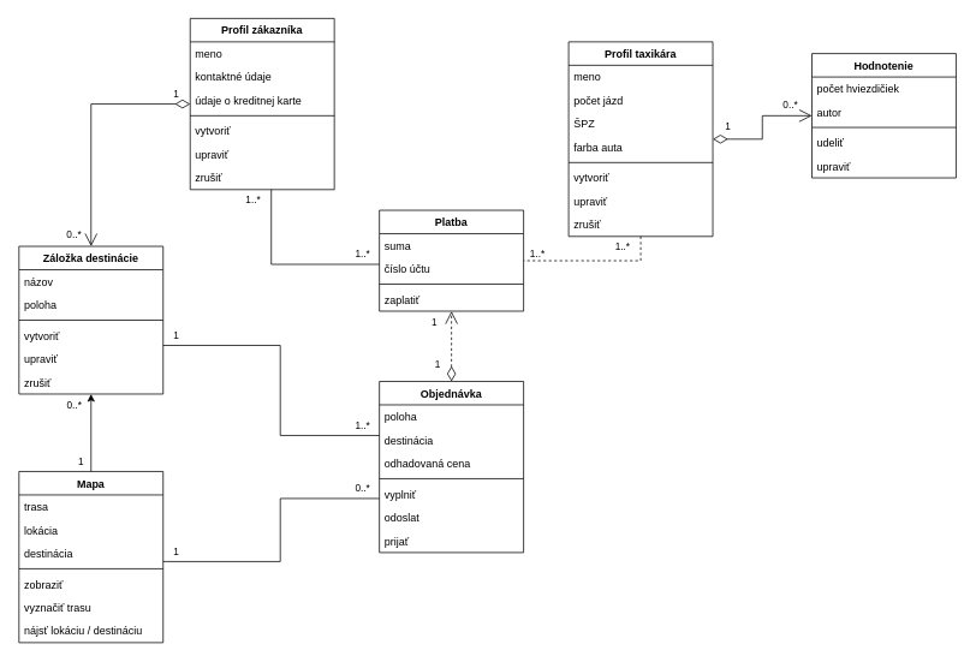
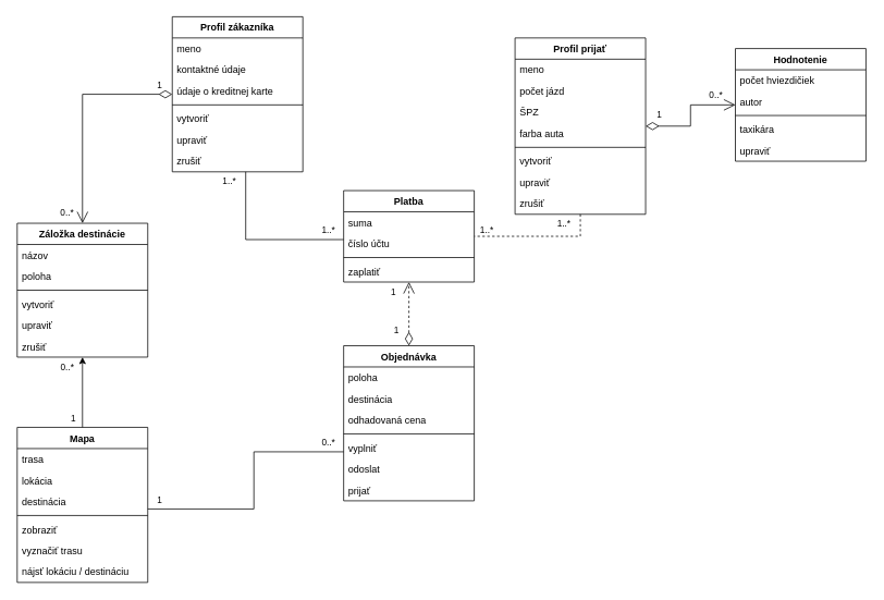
  <mxCell id="0" />
  <mxCell id="1" parent="0" />
  <mxCell id="2" value="Objednávka" style="swimlane;fontStyle=1;align=center;verticalAlign=top;childLayout=stackLayout;horizontal=1;startSize=26;horizontalStack=0;resizeParent=1;resizeParentMax=0;resizeLast=0;collapsible=1;marginBottom=0;" parent="1" vertex="1"><mxGeometry x="420" y="423" width="160" height="190" as="geometry" /></mxCell>
  <mxCell id="3" value="poloha" style="text;strokeColor=none;fillColor=none;align=left;verticalAlign=top;spacingLeft=4;spacingRight=4;overflow=hidden;rotatable=0;points=[[0,0.5],[1,0.5]];portConstraint=eastwest;" parent="2" vertex="1"><mxGeometry y="26" width="160" height="26" as="geometry" /></mxCell>
  <mxCell id="4" value="destinácia" style="text;strokeColor=none;fillColor=none;align=left;verticalAlign=top;spacingLeft=4;spacingRight=4;overflow=hidden;rotatable=0;points=[[0,0.5],[1,0.5]];portConstraint=eastwest;" parent="2" vertex="1"><mxGeometry y="52" width="160" height="26" as="geometry" /></mxCell>
  <mxCell id="5" value="odhadovaná cena" style="text;strokeColor=none;fillColor=none;align=left;verticalAlign=top;spacingLeft=4;spacingRight=4;overflow=hidden;rotatable=0;points=[[0,0.5],[1,0.5]];portConstraint=eastwest;" parent="2" vertex="1"><mxGeometry y="78" width="160" height="26" as="geometry" /></mxCell>
  <mxCell id="6" value="" style="line;strokeWidth=1;fillColor=none;align=left;verticalAlign=middle;spacingTop=-1;spacingLeft=3;spacingRight=3;rotatable=0;labelPosition=right;points=[];portConstraint=eastwest;" parent="2" vertex="1"><mxGeometry y="104" width="160" height="8" as="geometry" /></mxCell>
  <mxCell id="7" value="vyplniť" style="text;strokeColor=none;fillColor=none;align=left;verticalAlign=top;spacingLeft=4;spacingRight=4;overflow=hidden;rotatable=0;points=[[0,0.5],[1,0.5]];portConstraint=eastwest;" parent="2" vertex="1"><mxGeometry y="112" width="160" height="26" as="geometry" /></mxCell>
  <mxCell id="8" value="odoslat" style="text;strokeColor=none;fillColor=none;align=left;verticalAlign=top;spacingLeft=4;spacingRight=4;overflow=hidden;rotatable=0;points=[[0,0.5],[1,0.5]];portConstraint=eastwest;" parent="2" vertex="1"><mxGeometry y="138" width="160" height="26" as="geometry" /></mxCell>
  <mxCell id="9" value="prijať" style="text;strokeColor=none;fillColor=none;align=left;verticalAlign=top;spacingLeft=4;spacingRight=4;overflow=hidden;rotatable=0;points=[[0,0.5],[1,0.5]];portConstraint=eastwest;" parent="2" vertex="1"><mxGeometry y="164" width="160" height="26" as="geometry" /></mxCell>
  <mxCell id="10" value="Hodnotenie" style="swimlane;fontStyle=1;align=center;verticalAlign=top;childLayout=stackLayout;horizontal=1;startSize=26;horizontalStack=0;resizeParent=1;resizeParentMax=0;resizeLast=0;collapsible=1;marginBottom=0;" parent="1" vertex="1"><mxGeometry x="900" y="59" width="160" height="138" as="geometry" /></mxCell>
  <mxCell id="11" value="počet hviezdičiek" style="text;strokeColor=none;fillColor=none;align=left;verticalAlign=top;spacingLeft=4;spacingRight=4;overflow=hidden;rotatable=0;points=[[0,0.5],[1,0.5]];portConstraint=eastwest;" parent="10" vertex="1"><mxGeometry y="26" width="160" height="26" as="geometry" /></mxCell>
  <mxCell id="12" value="autor" style="text;strokeColor=none;fillColor=none;align=left;verticalAlign=top;spacingLeft=4;spacingRight=4;overflow=hidden;rotatable=0;points=[[0,0.5],[1,0.5]];portConstraint=eastwest;" parent="10" vertex="1"><mxGeometry y="52" width="160" height="26" as="geometry" /></mxCell>
  <mxCell id="13" value="" style="line;strokeWidth=1;fillColor=none;align=left;verticalAlign=middle;spacingTop=-1;spacingLeft=3;spacingRight=3;rotatable=0;labelPosition=right;points=[];portConstraint=eastwest;" parent="10" vertex="1"><mxGeometry y="78" width="160" height="8" as="geometry" /></mxCell>
- <mxCell id="14" value="udeliť" style="text;strokeColor=none;fillColor=none;align=left;verticalAlign=top;spacingLeft=4;spacingRight=4;overflow=hidden;rotatable=0;points=[[0,0.5],[1,0.5]];portConstraint=eastwest;" parent="10" vertex="1"><mxGeometry y="86" width="160" height="26" as="geometry" /></mxCell>
+ <mxCell id="14" value="taxikára" style="text;strokeColor=none;fillColor=none;align=left;verticalAlign=top;spacingLeft=4;spacingRight=4;overflow=hidden;rotatable=0;points=[[0,0.5],[1,0.5]];portConstraint=eastwest;" parent="10" vertex="1"><mxGeometry y="86" width="160" height="26" as="geometry" /></mxCell>
  <mxCell id="15" value="upraviť" style="text;strokeColor=none;fillColor=none;align=left;verticalAlign=top;spacingLeft=4;spacingRight=4;overflow=hidden;rotatable=0;points=[[0,0.5],[1,0.5]];portConstraint=eastwest;" parent="10" vertex="1"><mxGeometry y="112" width="160" height="26" as="geometry" /></mxCell>
- <mxCell id="16" value="Profil taxikára" style="swimlane;fontStyle=1;align=center;verticalAlign=top;childLayout=stackLayout;horizontal=1;startSize=26;horizontalStack=0;resizeParent=1;resizeParentMax=0;resizeLast=0;collapsible=1;marginBottom=0;" parent="1" vertex="1"><mxGeometry x="630" y="46" width="160" height="216" as="geometry" /></mxCell>
+ <mxCell id="16" value="Profil prijať" style="swimlane;fontStyle=1;align=center;verticalAlign=top;childLayout=stackLayout;horizontal=1;startSize=26;horizontalStack=0;resizeParent=1;resizeParentMax=0;resizeLast=0;collapsible=1;marginBottom=0;" parent="1" vertex="1"><mxGeometry x="630" y="46" width="160" height="216" as="geometry" /></mxCell>
  <mxCell id="17" value="meno" style="text;strokeColor=none;fillColor=none;align=left;verticalAlign=top;spacingLeft=4;spacingRight=4;overflow=hidden;rotatable=0;points=[[0,0.5],[1,0.5]];portConstraint=eastwest;" parent="16" vertex="1"><mxGeometry y="26" width="160" height="26" as="geometry" /></mxCell>
  <mxCell id="18" value="počet jázd" style="text;strokeColor=none;fillColor=none;align=left;verticalAlign=top;spacingLeft=4;spacingRight=4;overflow=hidden;rotatable=0;points=[[0,0.5],[1,0.5]];portConstraint=eastwest;" vertex="1" parent="16"><mxGeometry y="52" width="160" height="26" as="geometry" /></mxCell>
  <mxCell id="19" value="ŠPZ" style="text;strokeColor=none;fillColor=none;align=left;verticalAlign=top;spacingLeft=4;spacingRight=4;overflow=hidden;rotatable=0;points=[[0,0.5],[1,0.5]];portConstraint=eastwest;" parent="16" vertex="1"><mxGeometry y="78" width="160" height="26" as="geometry" /></mxCell>
  <mxCell id="20" value="farba auta" style="text;strokeColor=none;fillColor=none;align=left;verticalAlign=top;spacingLeft=4;spacingRight=4;overflow=hidden;rotatable=0;points=[[0,0.5],[1,0.5]];portConstraint=eastwest;" vertex="1" parent="16"><mxGeometry y="104" width="160" height="26" as="geometry" /></mxCell>
  <mxCell id="21" value="" style="line;strokeWidth=1;fillColor=none;align=left;verticalAlign=middle;spacingTop=-1;spacingLeft=3;spacingRight=3;rotatable=0;labelPosition=right;points=[];portConstraint=eastwest;" parent="16" vertex="1"><mxGeometry y="130" width="160" height="8" as="geometry" /></mxCell>
  <mxCell id="22" value="vytvoriť" style="text;strokeColor=none;fillColor=none;align=left;verticalAlign=top;spacingLeft=4;spacingRight=4;overflow=hidden;rotatable=0;points=[[0,0.5],[1,0.5]];portConstraint=eastwest;" parent="16" vertex="1"><mxGeometry y="138" width="160" height="26" as="geometry" /></mxCell>
  <mxCell id="23" value="upraviť" style="text;strokeColor=none;fillColor=none;align=left;verticalAlign=top;spacingLeft=4;spacingRight=4;overflow=hidden;rotatable=0;points=[[0,0.5],[1,0.5]];portConstraint=eastwest;" parent="16" vertex="1"><mxGeometry y="164" width="160" height="26" as="geometry" /></mxCell>
  <mxCell id="24" value="zrušiť" style="text;strokeColor=none;fillColor=none;align=left;verticalAlign=top;spacingLeft=4;spacingRight=4;overflow=hidden;rotatable=0;points=[[0,0.5],[1,0.5]];portConstraint=eastwest;" parent="16" vertex="1"><mxGeometry y="190" width="160" height="26" as="geometry" /></mxCell>
  <mxCell id="25" value="Platba" style="swimlane;fontStyle=1;align=center;verticalAlign=top;childLayout=stackLayout;horizontal=1;startSize=26;horizontalStack=0;resizeParent=1;resizeParentMax=0;resizeLast=0;collapsible=1;marginBottom=0;" parent="1" vertex="1"><mxGeometry x="420" y="233" width="160" height="112" as="geometry" /></mxCell>
  <mxCell id="26" value="suma" style="text;strokeColor=none;fillColor=none;align=left;verticalAlign=top;spacingLeft=4;spacingRight=4;overflow=hidden;rotatable=0;points=[[0,0.5],[1,0.5]];portConstraint=eastwest;" parent="25" vertex="1"><mxGeometry y="26" width="160" height="26" as="geometry" /></mxCell>
  <mxCell id="27" value="číslo účtu" style="text;strokeColor=none;fillColor=none;align=left;verticalAlign=top;spacingLeft=4;spacingRight=4;overflow=hidden;rotatable=0;points=[[0,0.5],[1,0.5]];portConstraint=eastwest;" parent="25" vertex="1"><mxGeometry y="52" width="160" height="26" as="geometry" /></mxCell>
  <mxCell id="28" value="" style="line;strokeWidth=1;fillColor=none;align=left;verticalAlign=middle;spacingTop=-1;spacingLeft=3;spacingRight=3;rotatable=0;labelPosition=right;points=[];portConstraint=eastwest;" parent="25" vertex="1"><mxGeometry y="78" width="160" height="8" as="geometry" /></mxCell>
  <mxCell id="29" value="zaplatiť" style="text;strokeColor=none;fillColor=none;align=left;verticalAlign=top;spacingLeft=4;spacingRight=4;overflow=hidden;rotatable=0;points=[[0,0.5],[1,0.5]];portConstraint=eastwest;" parent="25" vertex="1"><mxGeometry y="86" width="160" height="26" as="geometry" /></mxCell>
  <mxCell id="30" value="Profil zákazníka" style="swimlane;fontStyle=1;align=center;verticalAlign=top;childLayout=stackLayout;horizontal=1;startSize=26;horizontalStack=0;resizeParent=1;resizeParentMax=0;resizeLast=0;collapsible=1;marginBottom=0;" parent="1" vertex="1"><mxGeometry x="210" y="20" width="160" height="190" as="geometry" /></mxCell>
  <mxCell id="31" value="meno" style="text;strokeColor=none;fillColor=none;align=left;verticalAlign=top;spacingLeft=4;spacingRight=4;overflow=hidden;rotatable=0;points=[[0,0.5],[1,0.5]];portConstraint=eastwest;" parent="30" vertex="1"><mxGeometry y="26" width="160" height="26" as="geometry" /></mxCell>
  <mxCell id="32" value="kontaktné údaje" style="text;strokeColor=none;fillColor=none;align=left;verticalAlign=top;spacingLeft=4;spacingRight=4;overflow=hidden;rotatable=0;points=[[0,0.5],[1,0.5]];portConstraint=eastwest;" parent="30" vertex="1"><mxGeometry y="52" width="160" height="26" as="geometry" /></mxCell>
  <mxCell id="33" value="údaje o kreditnej karte" style="text;strokeColor=none;fillColor=none;align=left;verticalAlign=top;spacingLeft=4;spacingRight=4;overflow=hidden;rotatable=0;points=[[0,0.5],[1,0.5]];portConstraint=eastwest;" parent="30" vertex="1"><mxGeometry y="78" width="160" height="26" as="geometry" /></mxCell>
  <mxCell id="34" value="" style="line;strokeWidth=1;fillColor=none;align=left;verticalAlign=middle;spacingTop=-1;spacingLeft=3;spacingRight=3;rotatable=0;labelPosition=right;points=[];portConstraint=eastwest;" parent="30" vertex="1"><mxGeometry y="104" width="160" height="8" as="geometry" /></mxCell>
  <mxCell id="35" value="vytvoriť" style="text;strokeColor=none;fillColor=none;align=left;verticalAlign=top;spacingLeft=4;spacingRight=4;overflow=hidden;rotatable=0;points=[[0,0.5],[1,0.5]];portConstraint=eastwest;" parent="30" vertex="1"><mxGeometry y="112" width="160" height="26" as="geometry" /></mxCell>
  <mxCell id="36" value="upraviť" style="text;strokeColor=none;fillColor=none;align=left;verticalAlign=top;spacingLeft=4;spacingRight=4;overflow=hidden;rotatable=0;points=[[0,0.5],[1,0.5]];portConstraint=eastwest;" parent="30" vertex="1"><mxGeometry y="138" width="160" height="26" as="geometry" /></mxCell>
  <mxCell id="37" value="zrušiť" style="text;strokeColor=none;fillColor=none;align=left;verticalAlign=top;spacingLeft=4;spacingRight=4;overflow=hidden;rotatable=0;points=[[0,0.5],[1,0.5]];portConstraint=eastwest;" parent="30" vertex="1"><mxGeometry y="164" width="160" height="26" as="geometry" /></mxCell>
  <mxCell id="38" value="Mapa" style="swimlane;fontStyle=1;align=center;verticalAlign=top;childLayout=stackLayout;horizontal=1;startSize=26;horizontalStack=0;resizeParent=1;resizeParentMax=0;resizeLast=0;collapsible=1;marginBottom=0;" parent="1" vertex="1"><mxGeometry x="20" y="523" width="160" height="190" as="geometry" /></mxCell>
  <mxCell id="39" value="trasa" style="text;strokeColor=none;fillColor=none;align=left;verticalAlign=top;spacingLeft=4;spacingRight=4;overflow=hidden;rotatable=0;points=[[0,0.5],[1,0.5]];portConstraint=eastwest;" parent="38" vertex="1"><mxGeometry y="26" width="160" height="26" as="geometry" /></mxCell>
  <mxCell id="40" value="lokácia" style="text;strokeColor=none;fillColor=none;align=left;verticalAlign=top;spacingLeft=4;spacingRight=4;overflow=hidden;rotatable=0;points=[[0,0.5],[1,0.5]];portConstraint=eastwest;" parent="38" vertex="1"><mxGeometry y="52" width="160" height="26" as="geometry" /></mxCell>
  <mxCell id="41" value="destinácia" style="text;strokeColor=none;fillColor=none;align=left;verticalAlign=top;spacingLeft=4;spacingRight=4;overflow=hidden;rotatable=0;points=[[0,0.5],[1,0.5]];portConstraint=eastwest;" parent="38" vertex="1"><mxGeometry y="78" width="160" height="26" as="geometry" /></mxCell>
  <mxCell id="42" value="" style="line;strokeWidth=1;fillColor=none;align=left;verticalAlign=middle;spacingTop=-1;spacingLeft=3;spacingRight=3;rotatable=0;labelPosition=right;points=[];portConstraint=eastwest;" parent="38" vertex="1"><mxGeometry y="104" width="160" height="8" as="geometry" /></mxCell>
  <mxCell id="43" value="zobraziť" style="text;strokeColor=none;fillColor=none;align=left;verticalAlign=top;spacingLeft=4;spacingRight=4;overflow=hidden;rotatable=0;points=[[0,0.5],[1,0.5]];portConstraint=eastwest;" parent="38" vertex="1"><mxGeometry y="112" width="160" height="26" as="geometry" /></mxCell>
  <mxCell id="44" value="vyznačiť trasu" style="text;strokeColor=none;fillColor=none;align=left;verticalAlign=top;spacingLeft=4;spacingRight=4;overflow=hidden;rotatable=0;points=[[0,0.5],[1,0.5]];portConstraint=eastwest;" parent="38" vertex="1"><mxGeometry y="138" width="160" height="26" as="geometry" /></mxCell>
  <mxCell id="45" value="nájsť lokáciu / destináciu" style="text;strokeColor=none;fillColor=none;align=left;verticalAlign=top;spacingLeft=4;spacingRight=4;overflow=hidden;rotatable=0;points=[[0,0.5],[1,0.5]];portConstraint=eastwest;" parent="38" vertex="1"><mxGeometry y="164" width="160" height="26" as="geometry" /></mxCell>
  <mxCell id="46" value="Záložka destinácie" style="swimlane;fontStyle=1;align=center;verticalAlign=top;childLayout=stackLayout;horizontal=1;startSize=26;horizontalStack=0;resizeParent=1;resizeParentMax=0;resizeLast=0;collapsible=1;marginBottom=0;" parent="1" vertex="1"><mxGeometry x="20" y="273" width="160" height="164" as="geometry" /></mxCell>
  <mxCell id="47" value="názov" style="text;strokeColor=none;fillColor=none;align=left;verticalAlign=top;spacingLeft=4;spacingRight=4;overflow=hidden;rotatable=0;points=[[0,0.5],[1,0.5]];portConstraint=eastwest;" parent="46" vertex="1"><mxGeometry y="26" width="160" height="26" as="geometry" /></mxCell>
  <mxCell id="48" value="poloha" style="text;strokeColor=none;fillColor=none;align=left;verticalAlign=top;spacingLeft=4;spacingRight=4;overflow=hidden;rotatable=0;points=[[0,0.5],[1,0.5]];portConstraint=eastwest;" parent="46" vertex="1"><mxGeometry y="52" width="160" height="26" as="geometry" /></mxCell>
  <mxCell id="49" value="" style="line;strokeWidth=1;fillColor=none;align=left;verticalAlign=middle;spacingTop=-1;spacingLeft=3;spacingRight=3;rotatable=0;labelPosition=right;points=[];portConstraint=eastwest;" parent="46" vertex="1"><mxGeometry y="78" width="160" height="8" as="geometry" /></mxCell>
  <mxCell id="50" value="vytvoriť" style="text;strokeColor=none;fillColor=none;align=left;verticalAlign=top;spacingLeft=4;spacingRight=4;overflow=hidden;rotatable=0;points=[[0,0.5],[1,0.5]];portConstraint=eastwest;" parent="46" vertex="1"><mxGeometry y="86" width="160" height="26" as="geometry" /></mxCell>
  <mxCell id="51" value="upraviť" style="text;strokeColor=none;fillColor=none;align=left;verticalAlign=top;spacingLeft=4;spacingRight=4;overflow=hidden;rotatable=0;points=[[0,0.5],[1,0.5]];portConstraint=eastwest;" parent="46" vertex="1"><mxGeometry y="112" width="160" height="26" as="geometry" /></mxCell>
  <mxCell id="52" value="zrušiť" style="text;strokeColor=none;fillColor=none;align=left;verticalAlign=top;spacingLeft=4;spacingRight=4;overflow=hidden;rotatable=0;points=[[0,0.5],[1,0.5]];portConstraint=eastwest;" parent="46" vertex="1"><mxGeometry y="138" width="160" height="26" as="geometry" /></mxCell>
  <mxCell id="53" value="1" style="endArrow=open;html=1;endSize=12;startArrow=diamondThin;startSize=14;startFill=0;edgeStyle=orthogonalEdgeStyle;align=left;verticalAlign=bottom;rounded=0;" parent="1" source="16" target="10" edge="1"><mxGeometry x="-0.818" y="5" relative="1" as="geometry"><mxPoint x="290" y="423" as="sourcePoint" /><mxPoint x="450" y="423" as="targetPoint" /><Array as="points" /><mxPoint as="offset" /></mxGeometry></mxCell>
  <mxCell id="54" value="0..*" style="edgeLabel;html=1;align=center;verticalAlign=middle;resizable=0;points=[];" parent="53" vertex="1" connectable="0"><mxGeometry x="0.634" y="1" relative="1" as="geometry"><mxPoint y="-12" as="offset" /></mxGeometry></mxCell>
- <mxCell id="55" value="" style="endArrow=none;html=1;edgeStyle=orthogonalEdgeStyle;rounded=0;" parent="1" source="46" target="2" edge="1"><mxGeometry relative="1" as="geometry"><mxPoint x="520" y="433" as="sourcePoint" /><mxPoint x="680" y="433" as="targetPoint" /><Array as="points"><mxPoint x="310" y="383" /><mxPoint x="310" y="483" /></Array></mxGeometry></mxCell>
- <mxCell id="56" value="1" style="edgeLabel;resizable=0;html=1;align=left;verticalAlign=bottom;" parent="55" connectable="0" vertex="1"><mxGeometry x="-1" relative="1" as="geometry"><mxPoint x="10" y="-3" as="offset" /></mxGeometry></mxCell>
- <mxCell id="57" value="1..*" style="edgeLabel;resizable=0;html=1;align=right;verticalAlign=bottom;" parent="55" connectable="0" vertex="1"><mxGeometry x="1" relative="1" as="geometry"><mxPoint x="-10" y="-3" as="offset" /></mxGeometry></mxCell>
  <mxCell id="58" value="" style="endArrow=classic;html=1;edgeStyle=orthogonalEdgeStyle;rounded=0;" parent="1" source="38" target="46" edge="1"><mxGeometry relative="1" as="geometry"><mxPoint x="520" y="433" as="sourcePoint" /><mxPoint x="680" y="433" as="targetPoint" /></mxGeometry></mxCell>
  <mxCell id="59" value="1" style="edgeLabel;resizable=0;html=1;align=left;verticalAlign=bottom;" parent="58" connectable="0" vertex="1"><mxGeometry x="-1" relative="1" as="geometry"><mxPoint x="-16" y="-3" as="offset" /></mxGeometry></mxCell>
  <mxCell id="60" value="0..*" style="edgeLabel;resizable=0;html=1;align=right;verticalAlign=bottom;" parent="58" connectable="0" vertex="1"><mxGeometry x="1" relative="1" as="geometry"><mxPoint x="-10" y="20" as="offset" /></mxGeometry></mxCell>
  <mxCell id="61" value="" style="endArrow=none;html=1;edgeStyle=orthogonalEdgeStyle;rounded=0;" parent="1" source="38" target="2" edge="1"><mxGeometry relative="1" as="geometry"><mxPoint x="520" y="433" as="sourcePoint" /><mxPoint x="680" y="433" as="targetPoint" /><Array as="points"><mxPoint x="310" y="623" /><mxPoint x="310" y="553" /></Array></mxGeometry></mxCell>
  <mxCell id="62" value="1" style="edgeLabel;resizable=0;html=1;align=left;verticalAlign=bottom;" parent="61" connectable="0" vertex="1"><mxGeometry x="-1" relative="1" as="geometry"><mxPoint x="10" y="-3" as="offset" /></mxGeometry></mxCell>
  <mxCell id="63" value="0..*" style="edgeLabel;resizable=0;html=1;align=right;verticalAlign=bottom;" parent="61" connectable="0" vertex="1"><mxGeometry x="1" relative="1" as="geometry"><mxPoint x="-10" y="-3" as="offset" /></mxGeometry></mxCell>
  <mxCell id="64" value="" style="endArrow=none;html=1;edgeStyle=orthogonalEdgeStyle;rounded=0;dashed=1;" parent="1" source="16" target="25" edge="1"><mxGeometry relative="1" as="geometry"><mxPoint x="290" y="423" as="sourcePoint" /><mxPoint x="450" y="423" as="targetPoint" /><Array as="points"><mxPoint x="710" y="289" /></Array></mxGeometry></mxCell>
  <mxCell id="65" value="1..*" style="edgeLabel;resizable=0;html=1;align=left;verticalAlign=bottom;" parent="64" connectable="0" vertex="1"><mxGeometry x="-1" relative="1" as="geometry"><mxPoint x="-30" y="20" as="offset" /></mxGeometry></mxCell>
  <mxCell id="66" value="1..*" style="edgeLabel;resizable=0;html=1;align=right;verticalAlign=bottom;" parent="64" connectable="0" vertex="1"><mxGeometry x="1" relative="1" as="geometry"><mxPoint x="24" as="offset" /></mxGeometry></mxCell>
  <mxCell id="67" value="" style="endArrow=none;html=1;edgeStyle=orthogonalEdgeStyle;rounded=0;" parent="1" source="30" target="25" edge="1"><mxGeometry relative="1" as="geometry"><mxPoint x="290" y="423" as="sourcePoint" /><mxPoint x="630" y="273" as="targetPoint" /><Array as="points"><mxPoint x="300" y="293" /></Array></mxGeometry></mxCell>
  <mxCell id="68" value="1..*" style="edgeLabel;resizable=0;html=1;align=left;verticalAlign=bottom;" parent="67" connectable="0" vertex="1"><mxGeometry x="-1" relative="1" as="geometry"><mxPoint x="-30" y="20" as="offset" /></mxGeometry></mxCell>
  <mxCell id="69" value="1..*" style="edgeLabel;resizable=0;html=1;align=right;verticalAlign=bottom;" parent="67" connectable="0" vertex="1"><mxGeometry x="1" relative="1" as="geometry"><mxPoint x="-10" y="-3" as="offset" /></mxGeometry></mxCell>
  <mxCell id="70" value="1" style="endArrow=open;html=1;endSize=12;startArrow=diamondThin;startSize=14;startFill=0;edgeStyle=orthogonalEdgeStyle;align=left;verticalAlign=bottom;rounded=0;dashed=1;" parent="1" source="2" target="25" edge="1"><mxGeometry x="-0.744" y="20" relative="1" as="geometry"><mxPoint x="530" y="423" as="sourcePoint" /><mxPoint x="690" y="423" as="targetPoint" /><mxPoint as="offset" /></mxGeometry></mxCell>
  <mxCell id="71" value="1" style="edgeLabel;html=1;align=center;verticalAlign=middle;resizable=0;points=[];" parent="70" vertex="1" connectable="0"><mxGeometry x="0.751" y="-2" relative="1" as="geometry"><mxPoint x="-22" y="1" as="offset" /></mxGeometry></mxCell>
  <mxCell id="72" value="1" style="endArrow=open;html=1;endSize=12;startArrow=diamondThin;startSize=14;startFill=0;edgeStyle=orthogonalEdgeStyle;align=left;verticalAlign=bottom;rounded=0;" parent="1" source="30" target="46" edge="1"><mxGeometry x="-0.851" y="-2" relative="1" as="geometry"><mxPoint x="380" y="203" as="sourcePoint" /><mxPoint x="540" y="203" as="targetPoint" /><mxPoint as="offset" /></mxGeometry></mxCell>
  <mxCell id="73" value="0..*" style="edgeLabel;html=1;align=center;verticalAlign=middle;resizable=0;points=[];" parent="72" vertex="1" connectable="0"><mxGeometry x="0.791" relative="1" as="geometry"><mxPoint x="-20" y="14" as="offset" /></mxGeometry></mxCell>
